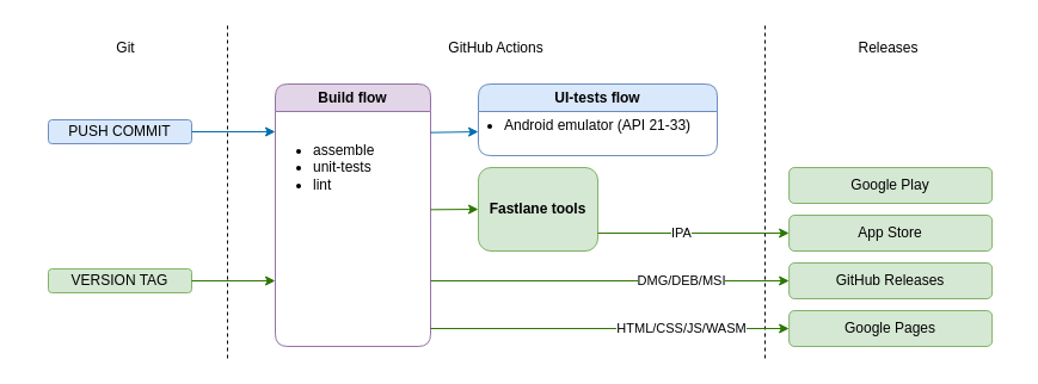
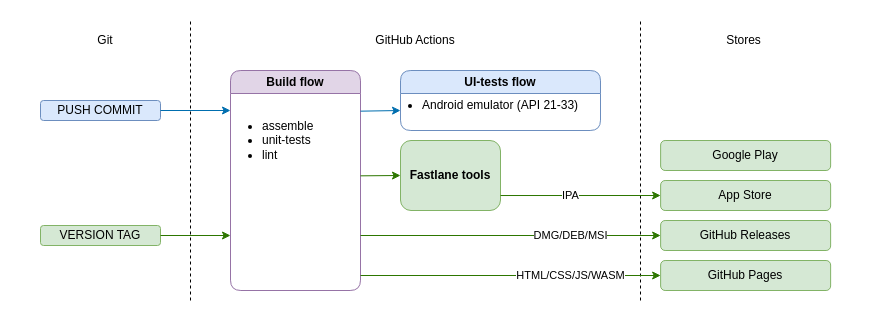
  <mxCell id="0" />
  <mxCell id="1" parent="0" />
  <mxCell id="2" value="" style="endArrow=none;dashed=1;html=1;rounded=0;" parent="1" edge="1"><mxGeometry width="50" height="50" relative="1" as="geometry"><mxPoint x="190" y="300" as="sourcePoint" /><mxPoint x="190" as="targetPoint" y="20" /><Array as="points"><mxPoint x="190" y="160" /></Array></mxGeometry></mxCell>
  <mxCell id="3" value="" style="endArrow=none;dashed=1;html=1;rounded=0;" parent="1" edge="1"><mxGeometry width="50" height="50" relative="1" as="geometry"><mxPoint x="640" y="300" as="sourcePoint" /><mxPoint x="640" as="targetPoint" y="20" /><Array as="points"><mxPoint x="640" y="160" /></Array></mxGeometry></mxCell>
  <mxCell id="4" value="GitHub Actions" style="text;html=1;strokeColor=none;fillColor=none;align=center;verticalAlign=middle;whiteSpace=wrap;rounded=0;" parent="1" vertex="1"><mxGeometry x="190" width="450" height="40" as="geometry" y="20" /></mxCell>
  <mxCell id="5" value="PUSH COMMIT" style="rounded=1;whiteSpace=wrap;html=1;fillColor=#dae8fc;strokeColor=#6c8ebf;" parent="1" vertex="1"><mxGeometry x="40" y="100" width="120" height="20" as="geometry" /></mxCell>
  <mxCell id="6" value="VERSION TAG" style="rounded=1;whiteSpace=wrap;html=1;fillColor=#d5e8d4;strokeColor=#82b366;" parent="1" vertex="1"><mxGeometry x="40" y="225" width="120" height="20" as="geometry" /></mxCell>
  <mxCell id="7" value="&lt;b&gt;Fastlane tools&lt;/b&gt;" style="rounded=1;whiteSpace=wrap;html=1;fillColor=#d5e8d4;strokeColor=#82b366;" parent="1" vertex="1"><mxGeometry x="400" y="140" width="100" height="70" as="geometry" /></mxCell>
  <mxCell id="8" value="Google Play" style="rounded=1;whiteSpace=wrap;html=1;fillColor=#d5e8d4;strokeColor=#82b366;" parent="1" vertex="1"><mxGeometry x="660.13" y="140" width="170" height="30" as="geometry" /></mxCell>
- <mxCell id="9" value="Releases" style="text;html=1;strokeColor=none;fillColor=none;align=center;verticalAlign=middle;whiteSpace=wrap;rounded=0;" parent="1" vertex="1"><mxGeometry x="640" width="207" height="40" as="geometry" y="20" /></mxCell>
+ <mxCell id="9" value="Stores" style="text;html=1;strokeColor=none;fillColor=none;align=center;verticalAlign=middle;whiteSpace=wrap;rounded=0;" parent="1" vertex="1"><mxGeometry x="640" width="207" height="40" as="geometry" y="20" /></mxCell>
  <mxCell id="10" value="Git" style="text;html=1;strokeColor=none;fillColor=none;align=center;verticalAlign=middle;whiteSpace=wrap;rounded=0;" parent="1" vertex="1"><mxGeometry width="170" height="40" as="geometry" x="20" y="20" /></mxCell>
  <mxCell id="11" value="App Store" style="rounded=1;whiteSpace=wrap;html=1;fillColor=#d5e8d4;strokeColor=#82b366;" parent="1" vertex="1"><mxGeometry x="660.13" y="180" width="170" height="30" as="geometry" /></mxCell>
  <mxCell id="12" value="&lt;div&gt;GitHub Releases&lt;/div&gt;" style="rounded=1;whiteSpace=wrap;html=1;fillColor=#d5e8d4;strokeColor=#82b366;" parent="1" vertex="1"><mxGeometry x="660.13" y="220" width="170" height="30" as="geometry" /></mxCell>
  <mxCell id="13" value="Build flow" style="swimlane;whiteSpace=wrap;html=1;rounded=1;fillColor=#e1d5e7;strokeColor=#9673a6;" parent="1" vertex="1"><mxGeometry x="230" y="70" width="130" height="220" as="geometry"><mxRectangle x="200" y="40" width="100" height="30" as="alternateBounds" /></mxGeometry></mxCell>
  <mxCell id="14" value="&lt;ul&gt;&lt;li&gt;assemble&lt;/li&gt;&lt;li&gt;unit-tests&lt;/li&gt;&lt;li&gt;lint&lt;/li&gt;&lt;/ul&gt;" style="text;html=1;align=left;verticalAlign=middle;resizable=0;points=[];autosize=1;strokeColor=none;fillColor=none;" parent="13" vertex="1"><mxGeometry x="-10" y="30" width="110" height="80" as="geometry" /></mxCell>
  <mxCell id="15" value="UI-tests flow" style="swimlane;whiteSpace=wrap;html=1;rounded=1;fillColor=#dae8fc;strokeColor=#6c8ebf;" parent="1" vertex="1"><mxGeometry x="400" y="70" width="200" height="60" as="geometry" /></mxCell>
  <mxCell id="16" value="&lt;ul&gt;&lt;li&gt;Android emulator (API 21-33)&lt;/li&gt;&lt;/ul&gt;" style="text;html=1;align=left;verticalAlign=middle;resizable=0;points=[];autosize=1;strokeColor=none;fillColor=none;" parent="15" vertex="1"><mxGeometry x="-20" y="10" width="220" height="50" as="geometry" /></mxCell>
  <mxCell id="17" value="" style="endArrow=classic;html=1;rounded=0;exitX=1;exitY=0.5;exitDx=0;exitDy=0;fillColor=#1ba1e2;strokeColor=#006EAF;" parent="1" source="5" edge="1"><mxGeometry width="50" height="50" relative="1" as="geometry"><mxPoint x="410" y="210" as="sourcePoint" /><mxPoint x="230" y="110" as="targetPoint" /></mxGeometry></mxCell>
  <mxCell id="18" value="" style="endArrow=classic;html=1;rounded=0;entryX=0.091;entryY=0.6;entryDx=0;entryDy=0;entryPerimeter=0;fillColor=#1ba1e2;strokeColor=#006EAF;" parent="1" target="16" edge="1"><mxGeometry width="50" height="50" relative="1" as="geometry"><mxPoint x="360" y="110.67" as="sourcePoint" /><mxPoint x="400" y="109.337" as="targetPoint" /></mxGeometry></mxCell>
  <mxCell id="19" value="" style="endArrow=classic;html=1;rounded=0;exitX=1;exitY=0.5;exitDx=0;exitDy=0;fillColor=#60a917;strokeColor=#2D7600;" parent="1" source="6" edge="1"><mxGeometry width="50" height="50" relative="1" as="geometry"><mxPoint x="380" y="200" as="sourcePoint" /><mxPoint x="230" y="235" as="targetPoint" /></mxGeometry></mxCell>
  <mxCell id="20" value="IPA" style="endArrow=classic;html=1;rounded=0;entryX=0;entryY=0.5;entryDx=0;entryDy=0;exitX=1;exitY=0.786;exitDx=0;exitDy=0;exitPerimeter=0;fillColor=#60a917;strokeColor=#2D7600;" parent="1" source="7" target="11" edge="1"><mxGeometry x="-0.126" width="50" height="50" relative="1" as="geometry"><mxPoint x="530.13" y="195" as="sourcePoint" /><mxPoint x="640.13" y="200" as="targetPoint" /><mxPoint as="offset" /></mxGeometry></mxCell>
  <mxCell id="21" value="DMG/DEB/MSI" style="endArrow=classic;html=1;rounded=0;entryX=0;entryY=0.5;entryDx=0;entryDy=0;fillColor=#60a917;strokeColor=#2D7600;" parent="1" target="12" edge="1"><mxGeometry x="0.399" width="50" height="50" relative="1" as="geometry"><mxPoint x="360" y="235" as="sourcePoint" /><mxPoint x="640.13" y="200" as="targetPoint" /><mxPoint as="offset" /></mxGeometry></mxCell>
  <mxCell id="22" value="" style="endArrow=classic;html=1;rounded=0;entryX=0;entryY=0.5;entryDx=0;entryDy=0;fillColor=#60a917;strokeColor=#2D7600;" edge="1" parent="1" target="7"><mxGeometry width="50" height="50" relative="1" as="geometry"><mxPoint x="360" y="175.33" as="sourcePoint" /><mxPoint x="420" y="174.66" as="targetPoint" /></mxGeometry></mxCell>
- <mxCell id="23" value="&lt;div&gt;Google Pages&lt;/div&gt;" style="rounded=1;whiteSpace=wrap;html=1;fillColor=#d5e8d4;strokeColor=#82b366;" vertex="1" parent="1"><mxGeometry x="660.13" y="260" width="170" height="30" as="geometry" /></mxCell>
+ <mxCell id="23" value="&lt;div&gt;GitHub Pages&lt;/div&gt;" style="rounded=1;whiteSpace=wrap;html=1;fillColor=#d5e8d4;strokeColor=#82b366;" vertex="1" parent="1"><mxGeometry x="660.13" y="260" width="170" height="30" as="geometry" /></mxCell>
  <mxCell id="24" value="HTML/CSS/JS/WASM" style="endArrow=classic;html=1;rounded=0;entryX=0;entryY=0.5;entryDx=0;entryDy=0;fillColor=#60a917;strokeColor=#2D7600;" edge="1" target="23" parent="1"><mxGeometry x="0.399" width="50" height="50" relative="1" as="geometry"><mxPoint x="360" y="275" as="sourcePoint" /><mxPoint x="640.13" y="240" as="targetPoint" /><mxPoint as="offset" /></mxGeometry></mxCell>
